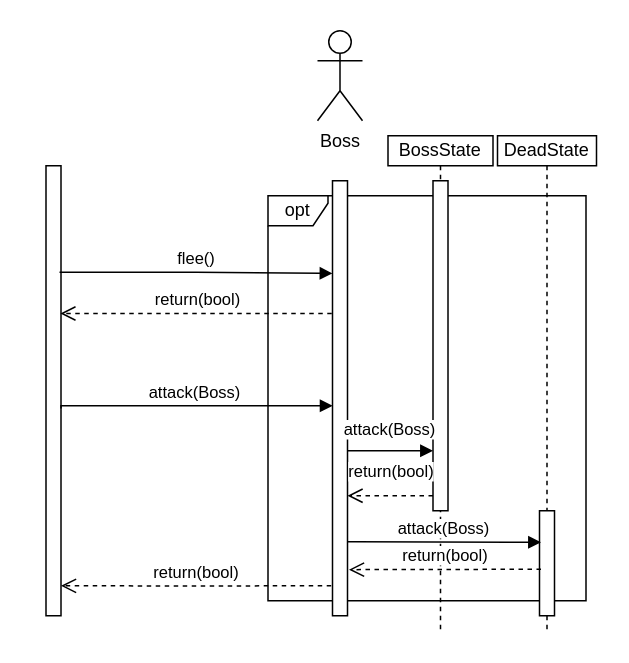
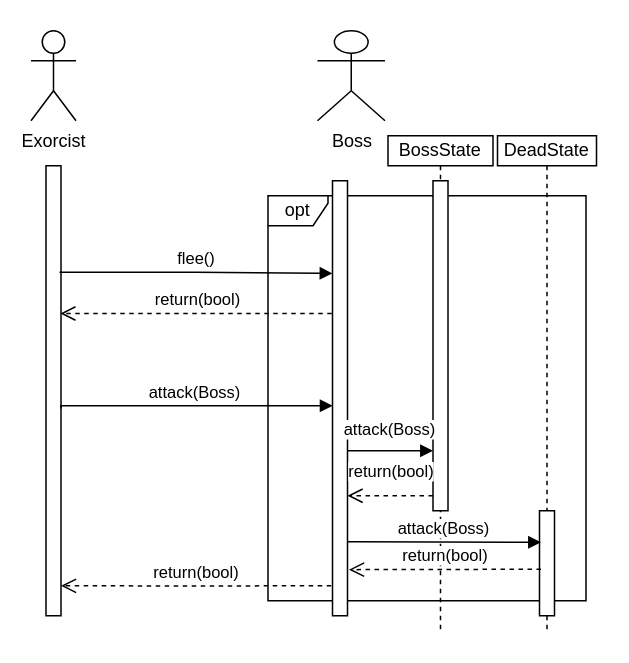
  <mxCell id="0" />
  <mxCell id="1" parent="0" />
+ <mxCell id="2" value="Exorcist" style="shape=umlActor;verticalLabelPosition=bottom;verticalAlign=top;html=1;" parent="1" vertex="1"><mxGeometry x="20" y="20" width="30" height="60" as="geometry" /></mxCell>
  <mxCell id="3" value="opt" style="shape=umlFrame;whiteSpace=wrap;html=1;width=40;height=20;" parent="1" vertex="1"><mxGeometry x="178" y="130" width="212" height="270" as="geometry" /></mxCell>
  <mxCell id="4" value="" style="html=1;points=[];perimeter=orthogonalPerimeter;" parent="1" vertex="1"><mxGeometry x="30" y="110" width="10" height="300" as="geometry" /></mxCell>
  <mxCell id="5" value="" style="html=1;points=[];perimeter=orthogonalPerimeter;" parent="1" vertex="1"><mxGeometry x="221" y="120" width="10" height="290" as="geometry" /></mxCell>
- <mxCell id="6" value="Boss" style="shape=umlActor;verticalLabelPosition=bottom;verticalAlign=top;html=1;" parent="1" vertex="1"><mxGeometry x="211" y="20" width="30" height="60" as="geometry" /></mxCell>
+ <mxCell id="6" value="Boss" style="shape=umlActor;verticalLabelPosition=bottom;verticalAlign=top;html=1;" parent="1" vertex="1"><mxGeometry x="211" y="20" width="45" height="60" as="geometry" /></mxCell>
  <mxCell id="7" value="attack(Boss)" style="html=1;verticalAlign=bottom;endArrow=block;rounded=0;edgeStyle=orthogonalEdgeStyle;exitX=1.014;exitY=0.129;exitDx=0;exitDy=0;exitPerimeter=0;entryX=0.022;entryY=0.125;entryDx=0;entryDy=0;entryPerimeter=0;" parent="1" edge="1"><mxGeometry width="80" relative="1" as="geometry"><mxPoint x="40.02" y="271.76" as="sourcePoint" /><mxPoint x="221.1" y="270" as="targetPoint" /><Array as="points"><mxPoint x="39.88" y="270" /></Array></mxGeometry></mxCell>
  <mxCell id="8" value="return(bool)" style="html=1;verticalAlign=bottom;endArrow=open;dashed=1;endSize=8;rounded=0;edgeStyle=orthogonalEdgeStyle;exitX=-0.086;exitY=0.388;exitDx=0;exitDy=0;exitPerimeter=0;" parent="1" edge="1"><mxGeometry relative="1" as="geometry"><mxPoint x="220.14" y="390.07" as="sourcePoint" /><mxPoint x="40" y="390.05" as="targetPoint" /><Array as="points"><mxPoint x="110" y="390.35" /><mxPoint x="110" y="390.35" /></Array></mxGeometry></mxCell>
  <mxCell id="9" value="flee()" style="html=1;verticalAlign=bottom;endArrow=block;rounded=0;edgeStyle=orthogonalEdgeStyle;exitX=0.9;exitY=0.522;exitDx=0;exitDy=0;exitPerimeter=0;entryX=-0.057;entryY=0.274;entryDx=0;entryDy=0;entryPerimeter=0;" parent="1" edge="1"><mxGeometry width="80" relative="1" as="geometry"><mxPoint x="39" y="181" as="sourcePoint" /><mxPoint x="221" y="181.76" as="targetPoint" /><Array as="points"><mxPoint x="130" y="181.32" /></Array></mxGeometry></mxCell>
  <mxCell id="10" value="BossState" style="shape=umlLifeline;perimeter=lifelinePerimeter;whiteSpace=wrap;html=1;container=1;collapsible=0;recursiveResize=0;outlineConnect=0;size=20;" parent="1" vertex="1"><mxGeometry x="258" y="90" width="70" height="330" as="geometry" /></mxCell>
  <mxCell id="11" value="" style="html=1;points=[];perimeter=orthogonalPerimeter;" parent="10" vertex="1"><mxGeometry x="30" y="30" width="10" height="220" as="geometry" /></mxCell>
  <mxCell id="12" value="DeadState" style="shape=umlLifeline;perimeter=lifelinePerimeter;whiteSpace=wrap;html=1;container=1;collapsible=0;recursiveResize=0;outlineConnect=0;size=20;" parent="1" vertex="1"><mxGeometry x="331" y="90" width="66" height="330" as="geometry" /></mxCell>
  <mxCell id="13" value="" style="html=1;points=[];perimeter=orthogonalPerimeter;" parent="12" vertex="1"><mxGeometry x="28" y="250" width="10" height="70" as="geometry" /></mxCell>
  <mxCell id="14" value="return(bool)" style="html=1;verticalAlign=bottom;endArrow=open;dashed=1;endSize=8;rounded=0;edgeStyle=orthogonalEdgeStyle;" parent="1" edge="1"><mxGeometry x="-0.018" y="-7" relative="1" as="geometry"><mxPoint x="288" y="330" as="sourcePoint" /><mxPoint x="231" y="330" as="targetPoint" /><Array as="points"><mxPoint x="288" y="330" /><mxPoint x="231" y="330" /></Array><mxPoint as="offset" /></mxGeometry></mxCell>
  <mxCell id="15" value="return(bool)" style="html=1;verticalAlign=bottom;endArrow=open;dashed=1;endSize=8;rounded=0;edgeStyle=orthogonalEdgeStyle;entryX=0.957;entryY=0.655;entryDx=0;entryDy=0;entryPerimeter=0;exitX=-0.049;exitY=0.274;exitDx=0;exitDy=0;exitPerimeter=0;" parent="1" edge="1"><mxGeometry relative="1" as="geometry"><mxPoint x="220.51" y="208.46" as="sourcePoint" /><mxPoint x="39.57" y="208.52" as="targetPoint" /><Array as="points" /></mxGeometry></mxCell>
  <mxCell id="16" value="attack(Boss)" style="html=1;verticalAlign=bottom;endArrow=block;rounded=0;edgeStyle=orthogonalEdgeStyle;exitX=1.02;exitY=0.83;exitDx=0;exitDy=0;exitPerimeter=0;" parent="1" source="5" edge="1"><mxGeometry width="80" relative="1" as="geometry"><mxPoint x="236" y="361" as="sourcePoint" /><mxPoint x="360" y="361" as="targetPoint" /><Array as="points"><mxPoint x="236" y="361" /></Array></mxGeometry></mxCell>
  <mxCell id="17" value="return(bool)" style="html=1;verticalAlign=bottom;endArrow=open;dashed=1;endSize=8;rounded=0;edgeStyle=orthogonalEdgeStyle;entryX=1.1;entryY=0.894;entryDx=0;entryDy=0;entryPerimeter=0;" parent="1" target="5" edge="1"><mxGeometry relative="1" as="geometry"><mxPoint x="360" y="379" as="sourcePoint" /><mxPoint x="236" y="379" as="targetPoint" /><Array as="points"><mxPoint x="360" y="379" /><mxPoint x="303" y="379" /></Array></mxGeometry></mxCell>
  <mxCell id="18" value="attack(Boss)" style="html=1;verticalAlign=bottom;endArrow=block;rounded=0;edgeStyle=orthogonalEdgeStyle;" parent="1" edge="1"><mxGeometry x="-0.018" y="5" width="80" relative="1" as="geometry"><mxPoint x="231" y="300" as="sourcePoint" /><mxPoint x="288" y="300" as="targetPoint" /><Array as="points"><mxPoint x="231" y="300" /><mxPoint x="288" y="300" /></Array><mxPoint as="offset" /></mxGeometry></mxCell>
